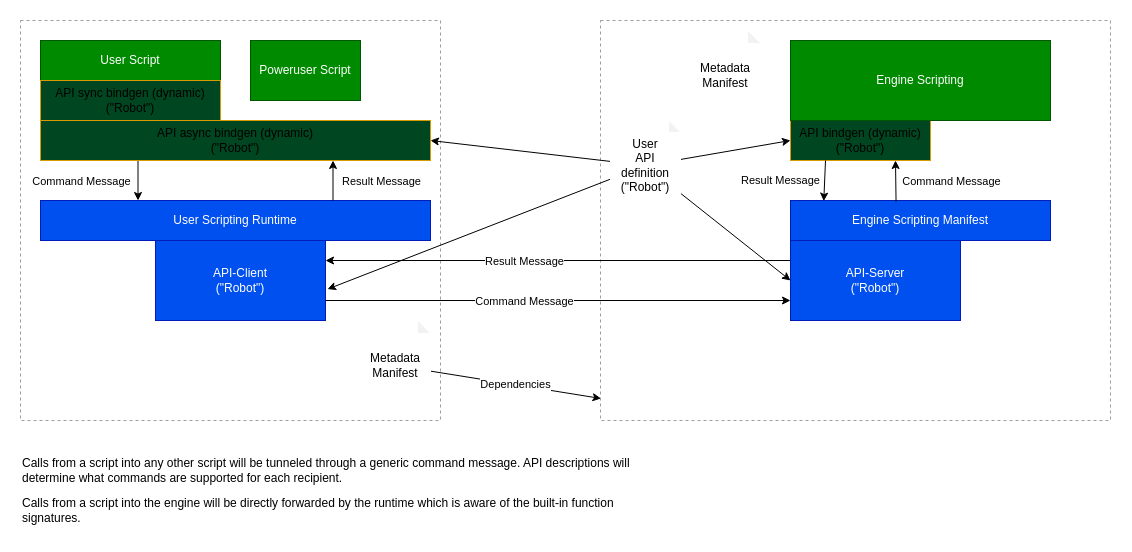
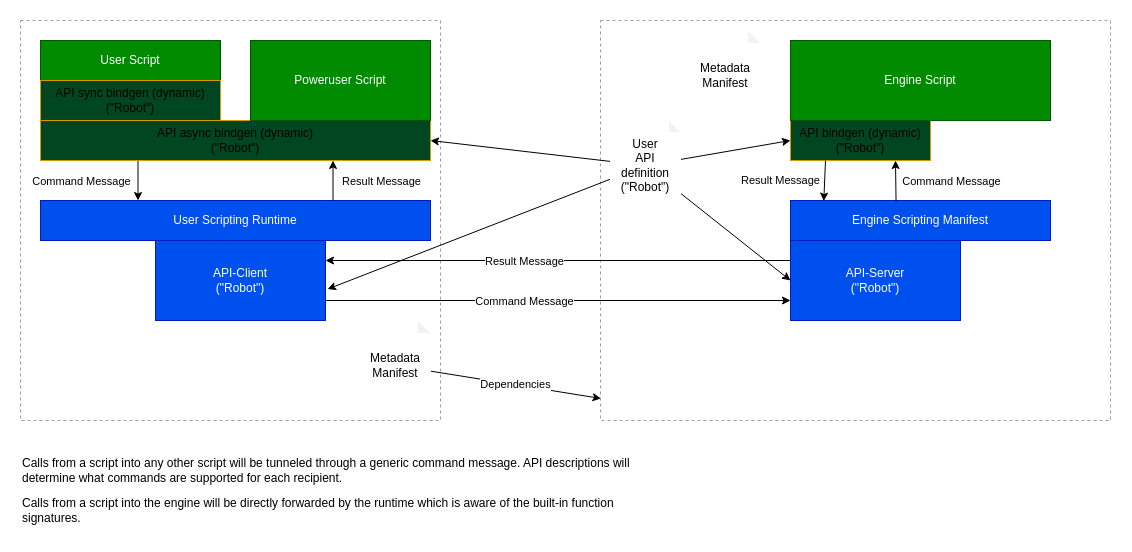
  <mxCell id="0" />
  <mxCell id="1" parent="0" />
  <mxCell id="2" value="" style="rounded=0;whiteSpace=wrap;html=1;fillColor=none;dashed=1;strokeColor=#9E9E9E;" vertex="1" parent="1"><mxGeometry x="20" y="20" width="420" height="400" as="geometry" /></mxCell>
  <mxCell id="3" value="" style="rounded=0;whiteSpace=wrap;html=1;fillColor=none;dashed=1;strokeColor=#9E9E9E;" vertex="1" parent="1"><mxGeometry x="600" y="20" width="510" height="400" as="geometry" /></mxCell>
  <mxCell id="4" style="edgeStyle=none;html=1;exitX=0.25;exitY=1;exitDx=0;exitDy=0;entryX=0.25;entryY=0;entryDx=0;entryDy=0;" parent="1" source="6" target="9" edge="1"><mxGeometry relative="1" as="geometry"><mxPoint x="120" y="140" as="targetPoint" /><mxPoint x="120" y="100" as="sourcePoint" /></mxGeometry></mxCell>
  <mxCell id="5" value="Command Message" style="edgeLabel;html=1;align=center;verticalAlign=middle;resizable=0;points=[];" parent="4" vertex="1" connectable="0"><mxGeometry x="0.357" y="1" relative="1" as="geometry"><mxPoint x="-58" y="-7" as="offset" /></mxGeometry></mxCell>
  <mxCell id="6" value="API async bindgen (dynamic)&lt;br&gt;(&quot;Robot&quot;)" style="rounded=0;whiteSpace=wrap;html=1;fillColor=#004721;strokeColor=#d79b00;" parent="1" vertex="1"><mxGeometry x="40" y="120" width="390" height="40" as="geometry" /></mxCell>
  <mxCell id="7" style="edgeStyle=none;html=1;entryX=0;entryY=0.25;entryDx=0;entryDy=0;exitX=1;exitY=0.25;exitDx=0;exitDy=0;startArrow=classic;startFill=1;endArrow=none;endFill=0;" parent="1" source="21" target="22" edge="1"><mxGeometry relative="1" as="geometry"><mxPoint x="210" y="410" as="targetPoint" /></mxGeometry></mxCell>
  <mxCell id="8" value="Result Message" style="edgeLabel;html=1;align=center;verticalAlign=middle;resizable=0;points=[];" parent="7" vertex="1" connectable="0"><mxGeometry x="-0.22" y="2" relative="1" as="geometry"><mxPoint x="17" y="2" as="offset" /></mxGeometry></mxCell>
  <mxCell id="9" value="User Scripting Runtime" style="rounded=0;whiteSpace=wrap;html=1;fillColor=#0050ef;fontColor=#ffffff;strokeColor=#001DBC;" parent="1" vertex="1"><mxGeometry x="40" y="200" width="390" height="40" as="geometry" /></mxCell>
  <mxCell id="10" value="Engine Scripting Manifest" style="rounded=0;whiteSpace=wrap;html=1;fillColor=#0050ef;fontColor=#ffffff;strokeColor=#001DBC;" parent="1" vertex="1"><mxGeometry x="790" y="200" width="260" height="40" as="geometry" /></mxCell>
  <mxCell id="11" value="API bindgen (dynamic)&lt;br&gt;(&quot;Robot&quot;)" style="rounded=0;whiteSpace=wrap;html=1;fillColor=#004721;strokeColor=#d79b00;" parent="1" vertex="1"><mxGeometry x="790" y="120" width="140" height="40" as="geometry" /></mxCell>
  <mxCell id="12" value="Calls from a script into any other script will be tunneled through a generic command message. API descriptions will determine what commands are supported for each recipient." style="text;html=1;strokeColor=none;fillColor=none;align=left;verticalAlign=middle;whiteSpace=wrap;rounded=0;" parent="1" vertex="1"><mxGeometry x="20" y="450" width="620" height="40" as="geometry" /></mxCell>
  <mxCell id="13" value="Calls from a script into the engine will be directly forwarded by the runtime which is aware of the built-in function signatures." style="text;html=1;strokeColor=none;fillColor=none;align=left;verticalAlign=middle;whiteSpace=wrap;rounded=0;" parent="1" vertex="1"><mxGeometry x="20" y="490" width="620" height="40" as="geometry" /></mxCell>
  <mxCell id="14" value="User Script" style="rounded=0;whiteSpace=wrap;html=1;fillColor=#008a00;fontColor=#ffffff;strokeColor=#005700;" parent="1" vertex="1"><mxGeometry x="40" y="40" width="180" height="40" as="geometry" /></mxCell>
- <mxCell id="15" value="Engine Scripting" style="rounded=0;whiteSpace=wrap;html=1;fillColor=#008a00;fontColor=#ffffff;strokeColor=#005700;" parent="1" vertex="1"><mxGeometry x="790" y="40" width="260" height="80" as="geometry" /></mxCell>
+ <mxCell id="15" value="Engine Script" style="rounded=0;whiteSpace=wrap;html=1;fillColor=#008a00;fontColor=#ffffff;strokeColor=#005700;" parent="1" vertex="1"><mxGeometry x="790" y="40" width="260" height="80" as="geometry" /></mxCell>
  <mxCell id="16" style="edgeStyle=none;html=1;entryX=0;entryY=0.5;entryDx=0;entryDy=0;" edge="1" parent="1" source="20" target="11"><mxGeometry relative="1" as="geometry"><mxPoint x="1080" y="540" as="targetPoint" /></mxGeometry></mxCell>
  <mxCell id="17" style="edgeStyle=none;html=1;entryX=1;entryY=0.5;entryDx=0;entryDy=0;startArrow=none;startFill=0;" edge="1" parent="1" source="20" target="6"><mxGeometry relative="1" as="geometry" /></mxCell>
  <mxCell id="18" style="edgeStyle=none;html=1;entryX=0;entryY=0.5;entryDx=0;entryDy=0;startArrow=none;startFill=0;endArrow=classic;endFill=1;" edge="1" parent="1" source="20" target="22"><mxGeometry relative="1" as="geometry" /></mxCell>
  <mxCell id="19" style="edgeStyle=none;html=1;entryX=1.012;entryY=0.608;entryDx=0;entryDy=0;entryPerimeter=0;startArrow=none;startFill=0;endArrow=classic;endFill=1;" edge="1" parent="1" source="20" target="21"><mxGeometry relative="1" as="geometry" /></mxCell>
  <mxCell id="20" value="User&lt;br&gt;API&lt;br&gt;definition&lt;br&gt;(&quot;Robot&quot;)" style="shape=note;whiteSpace=wrap;html=1;backgroundOutline=1;darkOpacity=0.05;strokeColor=#FFFFFF;fillColor=none;size=12;" vertex="1" parent="1"><mxGeometry x="610" y="120" width="70" height="90" as="geometry" /></mxCell>
  <mxCell id="21" value="API-Client&lt;br&gt;(&quot;Robot&quot;)" style="rounded=0;whiteSpace=wrap;html=1;fillColor=#0050ef;fontColor=#ffffff;strokeColor=#001DBC;" vertex="1" parent="1"><mxGeometry x="155" y="240" width="170" height="80" as="geometry" /></mxCell>
  <mxCell id="22" value="API-Server&lt;br&gt;(&quot;Robot&quot;)" style="rounded=0;whiteSpace=wrap;html=1;fillColor=#0050ef;fontColor=#ffffff;strokeColor=#001DBC;" vertex="1" parent="1"><mxGeometry x="790" y="240" width="170" height="80" as="geometry" /></mxCell>
  <mxCell id="23" value="API sync bindgen (dynamic)&lt;br&gt;(&quot;Robot&quot;)" style="rounded=0;whiteSpace=wrap;html=1;fillColor=#004721;strokeColor=#d79b00;" vertex="1" parent="1"><mxGeometry x="40" y="80" width="180" height="40" as="geometry" /></mxCell>
- <mxCell id="24" value="Poweruser Script" style="rounded=0;whiteSpace=wrap;html=1;fillColor=#008a00;fontColor=#ffffff;strokeColor=#005700;" vertex="1" parent="1"><mxGeometry x="250" y="40" width="110" height="60" as="geometry" /></mxCell>
+ <mxCell id="24" value="Poweruser Script" style="rounded=0;whiteSpace=wrap;html=1;fillColor=#008a00;fontColor=#ffffff;strokeColor=#005700;" vertex="1" parent="1"><mxGeometry x="250" y="40" width="180" height="80" as="geometry" /></mxCell>
  <mxCell id="25" style="edgeStyle=none;html=1;exitX=0.75;exitY=0;exitDx=0;exitDy=0;entryX=0.75;entryY=1;entryDx=0;entryDy=0;" edge="1" parent="1" source="9" target="6"><mxGeometry relative="1" as="geometry"><mxPoint x="339.5" y="180" as="targetPoint" /><mxPoint x="339.5" y="220" as="sourcePoint" /></mxGeometry></mxCell>
  <mxCell id="26" value="Result Message" style="edgeLabel;html=1;align=center;verticalAlign=middle;resizable=0;points=[];" vertex="1" connectable="0" parent="25"><mxGeometry x="0.357" y="1" relative="1" as="geometry"><mxPoint x="49" y="7" as="offset" /></mxGeometry></mxCell>
  <mxCell id="27" style="edgeStyle=none;html=1;entryX=0;entryY=0.75;entryDx=0;entryDy=0;exitX=1;exitY=0.75;exitDx=0;exitDy=0;startArrow=none;startFill=0;" edge="1" parent="1" source="21" target="22"><mxGeometry relative="1" as="geometry"><mxPoint x="330" y="290" as="sourcePoint" /><mxPoint x="800" y="290" as="targetPoint" /></mxGeometry></mxCell>
  <mxCell id="28" value="Command Message" style="edgeLabel;html=1;align=center;verticalAlign=middle;resizable=0;points=[];" vertex="1" connectable="0" parent="27"><mxGeometry x="-0.22" y="2" relative="1" as="geometry"><mxPoint x="17" y="2" as="offset" /></mxGeometry></mxCell>
  <mxCell id="29" style="edgeStyle=none;html=1;entryX=0.25;entryY=1;entryDx=0;entryDy=0;exitX=0.128;exitY=0.015;exitDx=0;exitDy=0;startArrow=classic;startFill=1;endArrow=none;endFill=0;exitPerimeter=0;" edge="1" parent="1" source="10" target="11"><mxGeometry relative="1" as="geometry"><mxPoint x="330" y="270" as="sourcePoint" /><mxPoint x="800" y="270" as="targetPoint" /></mxGeometry></mxCell>
  <mxCell id="30" value="Result Message" style="edgeLabel;html=1;align=center;verticalAlign=middle;resizable=0;points=[];" vertex="1" connectable="0" parent="29"><mxGeometry x="-0.22" y="2" relative="1" as="geometry"><mxPoint x="-42" y="-5" as="offset" /></mxGeometry></mxCell>
  <mxCell id="31" style="edgeStyle=none;html=1;entryX=0.75;entryY=1;entryDx=0;entryDy=0;exitX=0.406;exitY=0.027;exitDx=0;exitDy=0;startArrow=none;startFill=0;exitPerimeter=0;" edge="1" parent="1" source="10" target="11"><mxGeometry relative="1" as="geometry"><mxPoint x="330" y="310" as="sourcePoint" /><mxPoint x="800" y="310" as="targetPoint" /></mxGeometry></mxCell>
  <mxCell id="32" value="Command Message" style="edgeLabel;html=1;align=center;verticalAlign=middle;resizable=0;points=[];" vertex="1" connectable="0" parent="31"><mxGeometry x="-0.22" y="2" relative="1" as="geometry"><mxPoint x="57" y="-5" as="offset" /></mxGeometry></mxCell>
  <mxCell id="33" value="Dependencies" style="edgeStyle=none;html=1;entryX=0.001;entryY=0.945;entryDx=0;entryDy=0;startArrow=none;startFill=0;endArrow=classic;endFill=1;entryPerimeter=0;" edge="1" parent="1" source="34" target="3"><mxGeometry relative="1" as="geometry" /></mxCell>
  <mxCell id="34" value="Metadata&lt;br&gt;Manifest" style="shape=note;whiteSpace=wrap;html=1;backgroundOutline=1;darkOpacity=0.05;strokeColor=#FFFFFF;fillColor=none;size=13;" vertex="1" parent="1"><mxGeometry x="360" y="320" width="70" height="90" as="geometry" /></mxCell>
  <mxCell id="35" value="Metadata&lt;br&gt;Manifest" style="shape=note;whiteSpace=wrap;html=1;backgroundOutline=1;darkOpacity=0.05;strokeColor=#FFFFFF;fillColor=none;size=13;" vertex="1" parent="1"><mxGeometry x="690" y="30" width="70" height="90" as="geometry" /></mxCell>
